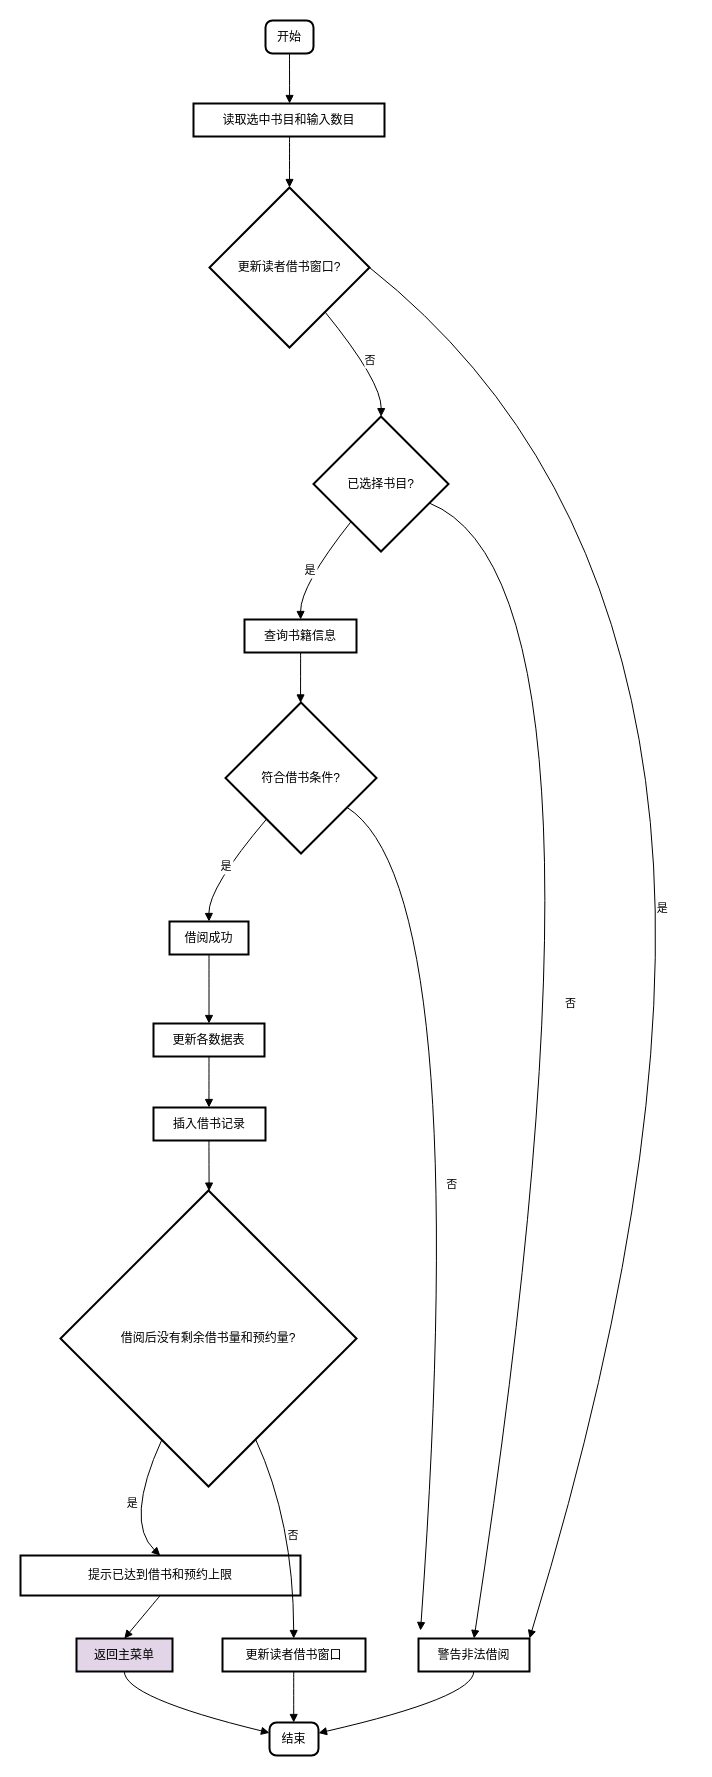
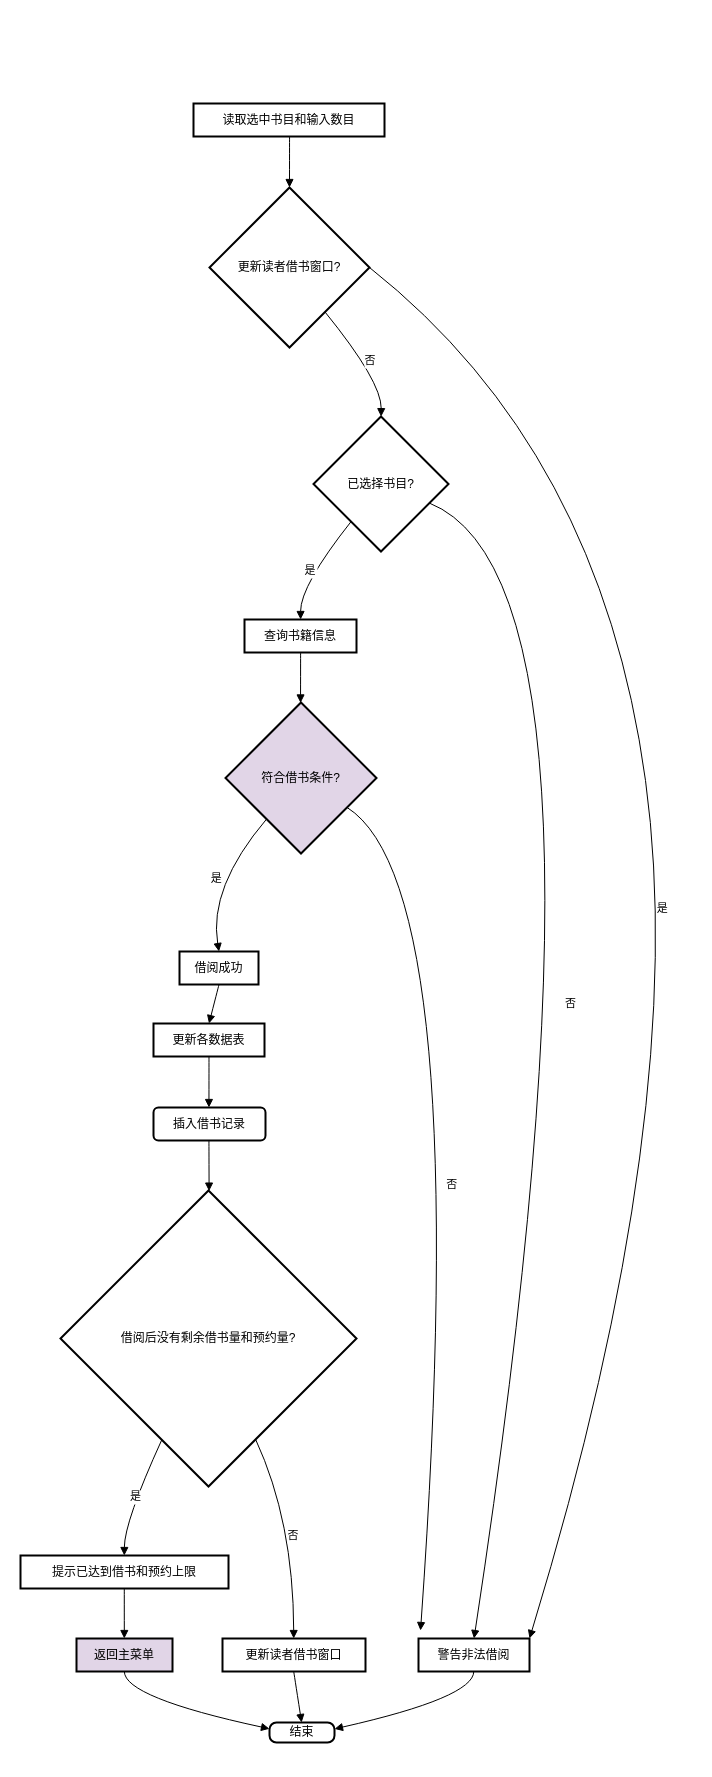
  <mxCell id="0" />
  <mxCell id="1" parent="0" />
- <mxCell id="2" value="开始" style="rounded=1;absoluteArcSize=1;arcSize=14;whiteSpace=wrap;strokeWidth=2;" vertex="1" parent="1"><mxGeometry x="265" y="20" width="48" height="33" as="geometry" /></mxCell>
  <mxCell id="3" value="读取选中书目和输入数目" style="whiteSpace=wrap;strokeWidth=2;" vertex="1" parent="1"><mxGeometry x="193" y="103" width="191" height="33" as="geometry" /></mxCell>
  <mxCell id="4" value="更新读者借书窗口?" style="rhombus;strokeWidth=2;whiteSpace=wrap;" vertex="1" parent="1"><mxGeometry x="209" y="187" width="160" height="160" as="geometry" /></mxCell>
- <mxCell id="5" value="结束" style="rounded=1;absoluteArcSize=1;arcSize=14;whiteSpace=wrap;strokeWidth=2;" vertex="1" parent="1"><mxGeometry x="269" y="1722" width="49" height="33" as="geometry" /></mxCell>
+ <mxCell id="5" value="结束" style="rounded=1;absoluteArcSize=1;arcSize=14;whiteSpace=wrap;strokeWidth=2;" vertex="1" parent="1"><mxGeometry x="269" y="1722" width="65" height="20" as="geometry" /></mxCell>
  <mxCell id="6" value="已选择书目?" style="rhombus;strokeWidth=2;whiteSpace=wrap;" vertex="1" parent="1"><mxGeometry x="313" y="416" width="135" height="135" as="geometry" /></mxCell>
  <mxCell id="7" value="查询书籍信息" style="whiteSpace=wrap;strokeWidth=2;" vertex="1" parent="1"><mxGeometry x="244" y="619" width="112" height="33" as="geometry" /></mxCell>
- <mxCell id="8" value="符合借书条件?" style="rhombus;strokeWidth=2;whiteSpace=wrap;" vertex="1" parent="1"><mxGeometry x="225" y="702" width="151" height="151" as="geometry" /></mxCell>
- <mxCell id="9" value="借阅成功" style="whiteSpace=wrap;strokeWidth=2;" vertex="1" parent="1"><mxGeometry x="169" y="921" width="79" height="33" as="geometry" /></mxCell>
+ <mxCell id="8" value="符合借书条件?" style="rhombus;strokeWidth=2;whiteSpace=wrap;fillColor=#e1d5e7;" vertex="1" parent="1"><mxGeometry x="225" y="702" width="151" height="151" as="geometry" /></mxCell>
+ <mxCell id="9" value="借阅成功" style="whiteSpace=wrap;strokeWidth=2;" vertex="1" parent="1"><mxGeometry x="179" y="951" width="79" height="33" as="geometry" /></mxCell>
  <mxCell id="10" value="更新各数据表" style="whiteSpace=wrap;strokeWidth=2;" vertex="1" parent="1"><mxGeometry x="153" y="1023" width="111" height="33" as="geometry" /></mxCell>
- <mxCell id="11" value="插入借书记录" style="whiteSpace=wrap;strokeWidth=2;" vertex="1" parent="1"><mxGeometry x="153" y="1107" width="112" height="33" as="geometry" /></mxCell>
+ <mxCell id="11" value="插入借书记录" style="whiteSpace=wrap;strokeWidth=2;rounded=1;" vertex="1" parent="1"><mxGeometry x="153" y="1107" width="112" height="33" as="geometry" /></mxCell>
  <mxCell id="12" value="借阅后没有剩余借书量和预约量?" style="rhombus;strokeWidth=2;whiteSpace=wrap;" vertex="1" parent="1"><mxGeometry x="60" y="1190" width="296" height="296" as="geometry" /></mxCell>
- <mxCell id="13" value="提示已达到借书和预约上限" style="whiteSpace=wrap;strokeWidth=2;" vertex="1" parent="1"><mxGeometry x="20" y="1555" width="280" height="40" as="geometry" /></mxCell>
+ <mxCell id="13" value="提示已达到借书和预约上限" style="whiteSpace=wrap;strokeWidth=2;" vertex="1" parent="1"><mxGeometry x="20" y="1555" width="208" height="33" as="geometry" /></mxCell>
  <mxCell id="14" value="返回主菜单" style="whiteSpace=wrap;strokeWidth=2;fillColor=#e1d5e7;" vertex="1" parent="1"><mxGeometry x="76" y="1638" width="96" height="33" as="geometry" /></mxCell>
  <mxCell id="15" value="更新读者借书窗口" style="whiteSpace=wrap;strokeWidth=2;" vertex="1" parent="1"><mxGeometry x="222" y="1638" width="143" height="33" as="geometry" /></mxCell>
  <mxCell id="16" value="警告非法借阅" style="whiteSpace=wrap;strokeWidth=2;" vertex="1" parent="1"><mxGeometry x="418" y="1638" width="111" height="33" as="geometry" /></mxCell>
- <mxCell id="17" value="" style="curved=1;startArrow=none;endArrow=block;exitX=0.5;exitY=1.012;entryX=0.503;entryY=0.012;rounded=0;" edge="1" parent="1" source="2" target="3"><mxGeometry relative="1" as="geometry"><Array as="points" /></mxGeometry></mxCell>
  <mxCell id="18" value="" style="curved=1;startArrow=none;endArrow=block;exitX=0.503;exitY=1.024;entryX=0.5;entryY=-0.001;rounded=0;" edge="1" parent="1" source="3" target="4"><mxGeometry relative="1" as="geometry"><Array as="points" /></mxGeometry></mxCell>
  <mxCell id="19" value="是" style="curved=1;startArrow=none;endArrow=block;exitX=1;exitY=0.5;entryX=1;entryY=0;rounded=0;exitDx=0;exitDy=0;entryDx=0;entryDy=0;" edge="1" parent="1" source="4" target="16"><mxGeometry relative="1" as="geometry"><Array as="points"><mxPoint x="600" y="450" /><mxPoint x="690" y="1110" /></Array></mxGeometry></mxCell>
  <mxCell id="20" value="否" style="curved=1;startArrow=none;endArrow=block;exitX=0.901;exitY=1.002;entryX=0.501;entryY=-0.002;rounded=0;" edge="1" parent="1" source="4" target="6"><mxGeometry x="0.064" y="5" relative="1" as="geometry"><Array as="points"><mxPoint x="381" y="381" /></Array><mxPoint as="offset" /></mxGeometry></mxCell>
  <mxCell id="21" value="是" style="curved=1;startArrow=none;endArrow=block;exitX=0.105;exitY=0.996;entryX=0.501;entryY=-0.004;rounded=0;" edge="1" parent="1" source="6" target="7"><mxGeometry x="0.1" y="-1" relative="1" as="geometry"><Array as="points"><mxPoint x="300" y="585" /></Array><mxPoint y="-1" as="offset" /></mxGeometry></mxCell>
  <mxCell id="22" value="" style="curved=1;startArrow=none;endArrow=block;exitX=0.501;exitY=1.008;entryX=0.497;entryY=0.002;rounded=0;" edge="1" parent="1" source="7" target="8"><mxGeometry relative="1" as="geometry"><Array as="points" /></mxGeometry></mxCell>
  <mxCell id="23" value="是" style="curved=1;startArrow=none;endArrow=block;exitX=0.08;exitY=1.001;entryX=0.5;entryY=0.015;rounded=0;" edge="1" parent="1" source="8" target="9"><mxGeometry x="0.002" relative="1" as="geometry"><Array as="points"><mxPoint x="208" y="887" /></Array><mxPoint as="offset" /></mxGeometry></mxCell>
  <mxCell id="24" value="" style="curved=1;startArrow=none;endArrow=block;exitX=0.5;exitY=1.027;entryX=0.5;entryY=0.008;rounded=0;" edge="1" parent="1" source="9" target="10"><mxGeometry relative="1" as="geometry"><Array as="points" /></mxGeometry></mxCell>
  <mxCell id="25" value="" style="curved=1;startArrow=none;endArrow=block;exitX=0.5;exitY=1.021;entryX=0.495;entryY=-0.01;rounded=0;" edge="1" parent="1" source="10" target="11"><mxGeometry relative="1" as="geometry"><Array as="points" /></mxGeometry></mxCell>
  <mxCell id="26" value="" style="curved=1;startArrow=none;endArrow=block;exitX=0.495;exitY=1.002;entryX=0.502;entryY=0.0;rounded=0;" edge="1" parent="1" source="11" target="12"><mxGeometry relative="1" as="geometry"><Array as="points" /></mxGeometry></mxCell>
  <mxCell id="27" value="是" style="curved=1;startArrow=none;endArrow=block;exitX=0.269;exitY=1.001;entryX=0.499;entryY=-0.005;rounded=0;" edge="1" parent="1" source="12" target="13"><mxGeometry relative="1" as="geometry"><Array as="points"><mxPoint x="124" y="1521" /></Array></mxGeometry></mxCell>
  <mxCell id="28" value="" style="curved=1;startArrow=none;endArrow=block;exitX=0.499;exitY=1.007;entryX=0.498;entryY=0.007;rounded=0;" edge="1" parent="1" source="13" target="14"><mxGeometry relative="1" as="geometry"><Array as="points" /></mxGeometry></mxCell>
  <mxCell id="29" value="" style="curved=1;startArrow=none;endArrow=block;exitX=0.498;exitY=1.019;entryX=-0.002;entryY=0.313;rounded=0;" edge="1" parent="1" source="14" target="5"><mxGeometry relative="1" as="geometry"><Array as="points"><mxPoint x="124" y="1697" /></Array></mxGeometry></mxCell>
  <mxCell id="30" value="否" style="curved=1;startArrow=none;endArrow=block;exitX=0.734;exitY=1.001;entryX=0.498;entryY=0.007;rounded=0;" edge="1" parent="1" source="12" target="15"><mxGeometry relative="1" as="geometry"><Array as="points"><mxPoint x="293" y="1521" /></Array></mxGeometry></mxCell>
  <mxCell id="31" value="" style="curved=1;startArrow=none;endArrow=block;exitX=0.498;exitY=1.019;entryX=0.494;entryY=-0.012;rounded=0;" edge="1" parent="1" source="15" target="5"><mxGeometry relative="1" as="geometry"><Array as="points" /></mxGeometry></mxCell>
  <mxCell id="32" value="否" style="curved=1;startArrow=none;endArrow=block;exitX=0.996;exitY=0.817;rounded=0;" edge="1" parent="1" source="8"><mxGeometry relative="1" as="geometry"><Array as="points"><mxPoint x="473" y="887" /></Array><mxPoint x="420" y="1630" as="targetPoint" /></mxGeometry></mxCell>
  <mxCell id="33" value="" style="curved=1;startArrow=none;endArrow=block;exitX=0.498;exitY=1.019;entryX=0.989;entryY=0.324;rounded=0;" edge="1" parent="1" source="16" target="5"><mxGeometry relative="1" as="geometry"><Array as="points"><mxPoint x="473" y="1697" /></Array></mxGeometry></mxCell>
  <mxCell id="34" value="否" style="curved=1;startArrow=none;endArrow=block;exitX=1.0;exitY=0.697;entryX=0.5;entryY=0;rounded=0;entryDx=0;entryDy=0;" edge="1" parent="1" source="6" target="16"><mxGeometry x="-0.0" relative="1" as="geometry"><Array as="points"><mxPoint x="634" y="585" /></Array><mxPoint as="offset" /></mxGeometry></mxCell>
